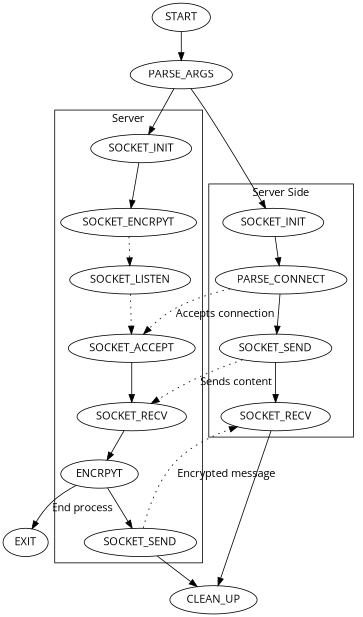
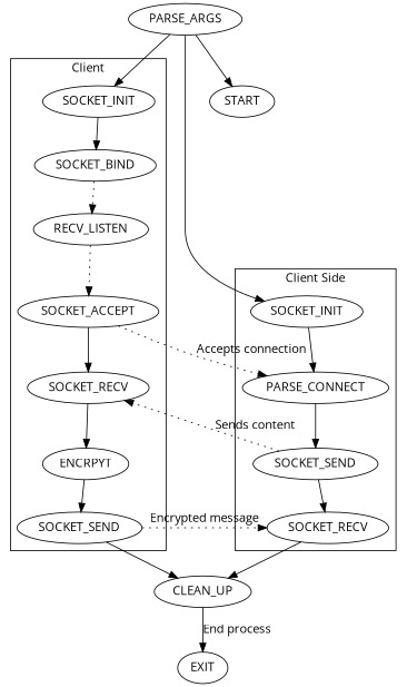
  digraph {
    fontname="Open Sans"
    node [fontname="Open Sans"]
    edge [fontname="Open Sans"]
    n1 [label=SOCKET_INIT]
-   n2 [label=SOCKET_ENCRPYT]
-   n3 [label=SOCKET_LISTEN]
+   n2 [label=SOCKET_BIND]
+   n3 [label=RECV_LISTEN]
    n4 [label=SOCKET_ACCEPT]
    n5 [label=SOCKET_RECV]
    n6 [label=ENCRPYT]
    n7 [label=SOCKET_SEND]
    n8 [label=SOCKET_INIT]
    n9 [label=PARSE_CONNECT]
    n10 [label=SOCKET_SEND]
    n11 [label=SOCKET_RECV]
    n12 [label=CLEAN_UP]
    n13 [label=EXIT]
    n14 [label=START]
    n15 [label=PARSE_ARGS]
    subgraph cluster_1 {
-     label=Server
+     label=Client
      n1
      n2
      n3
      n4
      n5
      n6
      n7
    }
    subgraph cluster_2 {
-     label="Server Side"
+     label="Client Side"
      n8
      n9
      n10
      n11
    }
    n1 -> n2
    n2 -> n3 [style=dotted]
    n3 -> n4 [style=dotted]
    n4 -> n5
    n5 -> n6
    n6 -> n7
    n7 -> n11 [label="Encrypted message" style=dotted]
    n7 -> n12
    n8 -> n9
-   n9 -> n4 [label="Accepts connection" style=dotted]
+   n4 -> n9 [label="Accepts connection" style=dotted]
    n9 -> n10
    n10 -> n5 [label="Sends content" style=dotted]
    n10 -> n11
    n11 -> n12
-   n6 -> n13 [label="End process"]
-   n14 -> n15
+   n12 -> n13 [label="End process"]
+   n15 -> n14
    n15 -> n1
    n15 -> n8
  }
